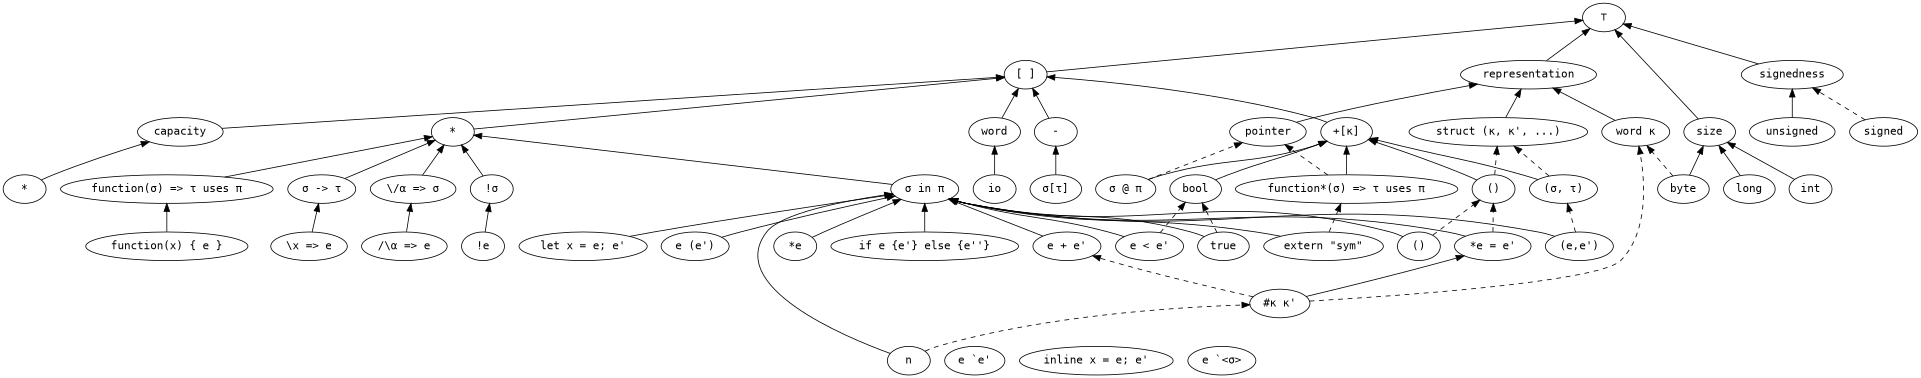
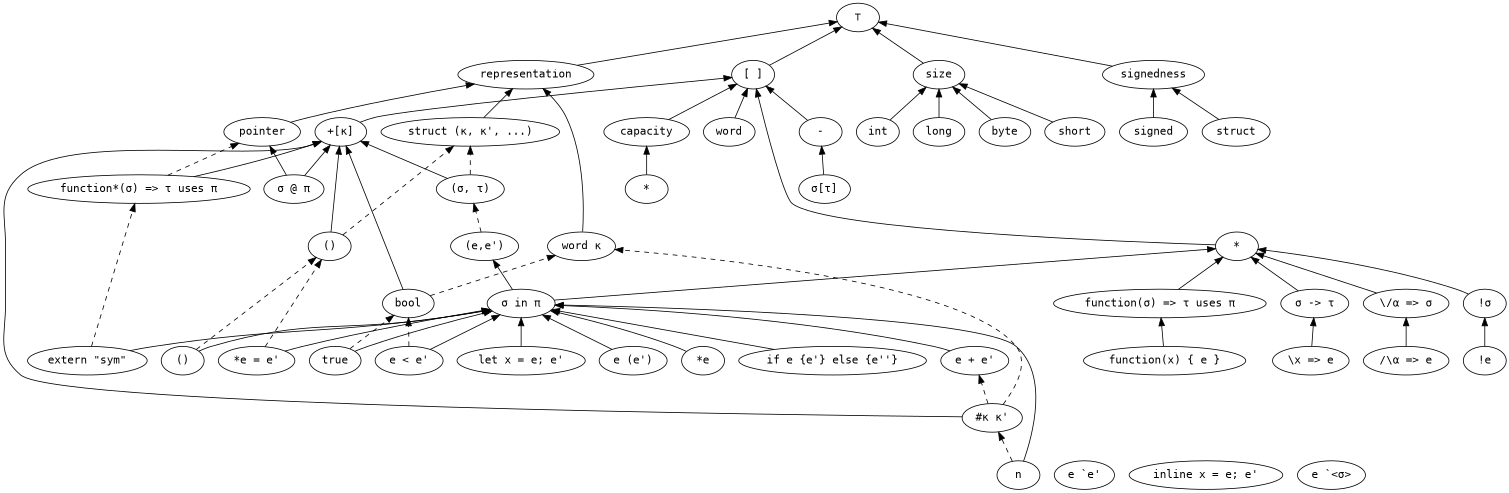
  digraph {
    fontname="DejaVu Sans Mono"
    rankdir=BT
    node [fontname="DejaVu Sans Mono"]
    edge [fontname="DejaVu Sans Mono"]
    n1 [label="⊤"]
    n2 [label="[ ]"]
    representation
    size
    signedness
    n6 [label="*"]
    n7 [label=word]
    n8 [label="+[κ]"]
    n9 [label="-"]
    n10 [label=capacity]
    n11 [label=pointer]
    n12 [label="struct (κ, κ', ...)"]
    n13 [label="word κ"]
    byte
+   short
    int
    long
    signed
-   unsigned
+   unsigned [label=struct]
    n20 [label="σ -> τ"]
    n21 [label="\\/α => σ"]
    n22 [label="!σ"]
    n23 [label="function*(σ) => τ uses π"]
    n24 [label="function(σ) => τ uses π"]
    n25 [label="(σ, τ)"]
    n26 [label="()"]
    n27 [label="σ in π"]
    n28 [label="σ @ π"]
    n29 [label="σ[τ]"]
    n30 [label="#κ κ'"]
    n31 [label="e + e'"]
    n32 [label=bool]
-   n33 [label=io]
    n34 [label="*"]
    n35 [label="let x = e; e'"]
    n36 [label="extern \"sym\""]
    n37 [label="e (e')"]
    n38 [label="(e,e')"]
    n39 [label="()"]
    n40 [label="*e"]
    n41 [label="*e = e'"]
    n42 [label=n]
    n43 [label="e < e'"]
    true
    n45 [label="if e {e'} else {e''}"]
    n46 [label="function(x) { e }"]
    n47 [label="\\x => e"]
    n48 [label="e `e'"]
    n49 [label="!e"]
    n50 [label="inline x = e; e'"]
    n51 [label="/\\α => e"]
    n52 [label="e `<σ>"]
    n2 -> n1
    representation -> n1
    size -> n1
    signedness -> n1
    n6 -> n2
    n7 -> n2
    n8 -> n2
    n9 -> n2
    n10 -> n2
    n11 -> representation
    n12 -> representation
    n13 -> representation
    byte -> size
+   short -> size
    int -> size
    long -> size
-   signed -> signedness [style=dashed]
+   signed -> signedness
    unsigned -> signedness
    n20 -> n6
    n21 -> n6
    n22 -> n6
    n23 -> n8
    n23 -> n11 [style=dashed]
    n24 -> n6
    n25 -> n8
    n25 -> n12 [style=dashed]
    n26 -> n8
    n26 -> n12 [style=dashed]
    n27 -> n6
    n28 -> n8
-   n28 -> n11 [style=dashed]
+   n28 -> n11 [style=solid]
    n29 -> n9
-   n30 -> n41
+   n30 -> n8
    n30 -> n13 [style=dashed]
    n30 -> n31 [style=dashed]
    n31 -> n27
    n32 -> n8
-   byte -> n13 [style=dashed]
-   n33 -> n7
+   n32 -> n13 [style=dashed]
    n34 -> n10
    n35 -> n27
    n36 -> n23 [style=dashed]
    n36 -> n27
    n37 -> n27
    n38 -> n25 [style=dashed]
-   n38 -> n27
+   n27 -> n38
    n39 -> n26 [style=dashed]
    n39 -> n27
    n40 -> n27
    n41 -> n26 [style=dashed]
    n41 -> n27
    n42 -> n27
    n42 -> n30 [style=dashed]
    n43 -> n27
    n43 -> n32 [style=dashed]
    true -> n27
    true -> n32 [style=dashed]
    n45 -> n27
    n46 -> n24
    n47 -> n20
    n49 -> n22
    n51 -> n21
  }
